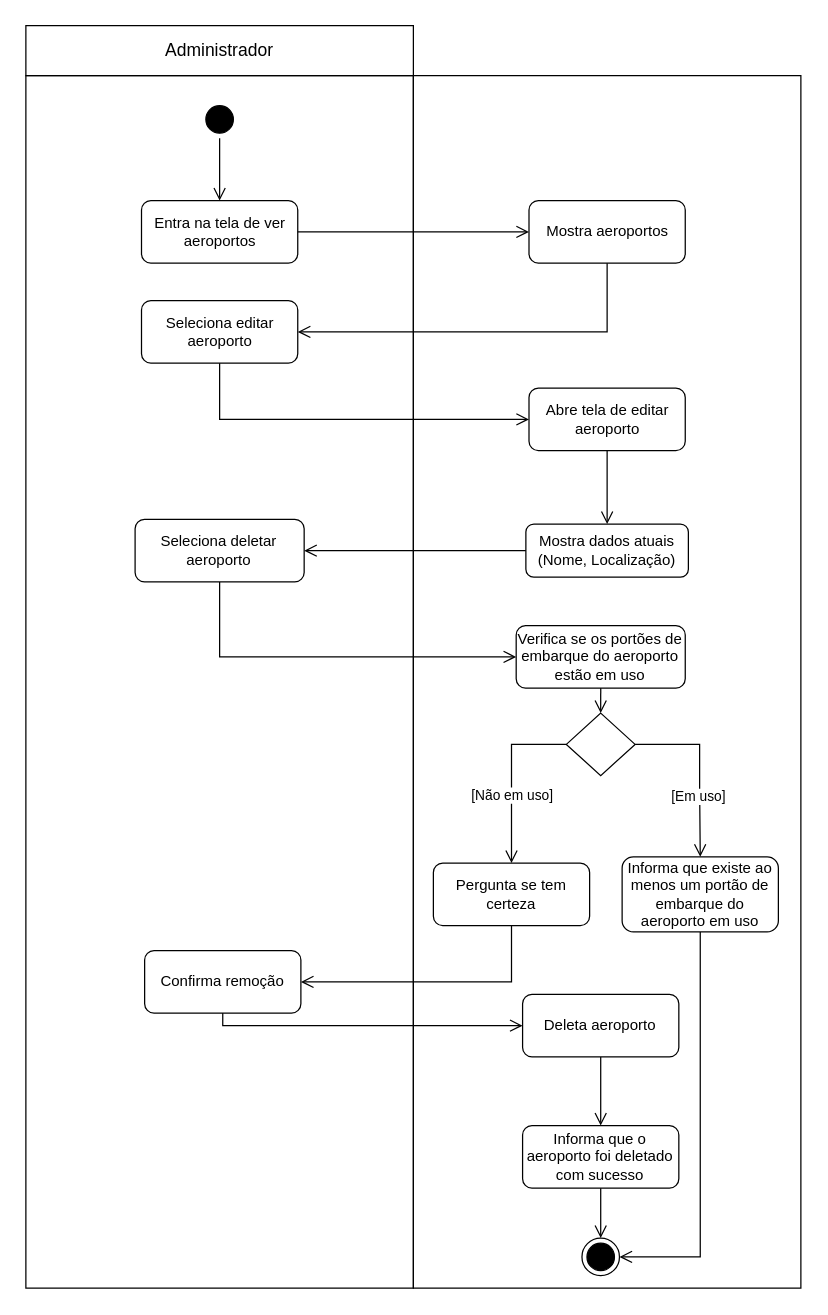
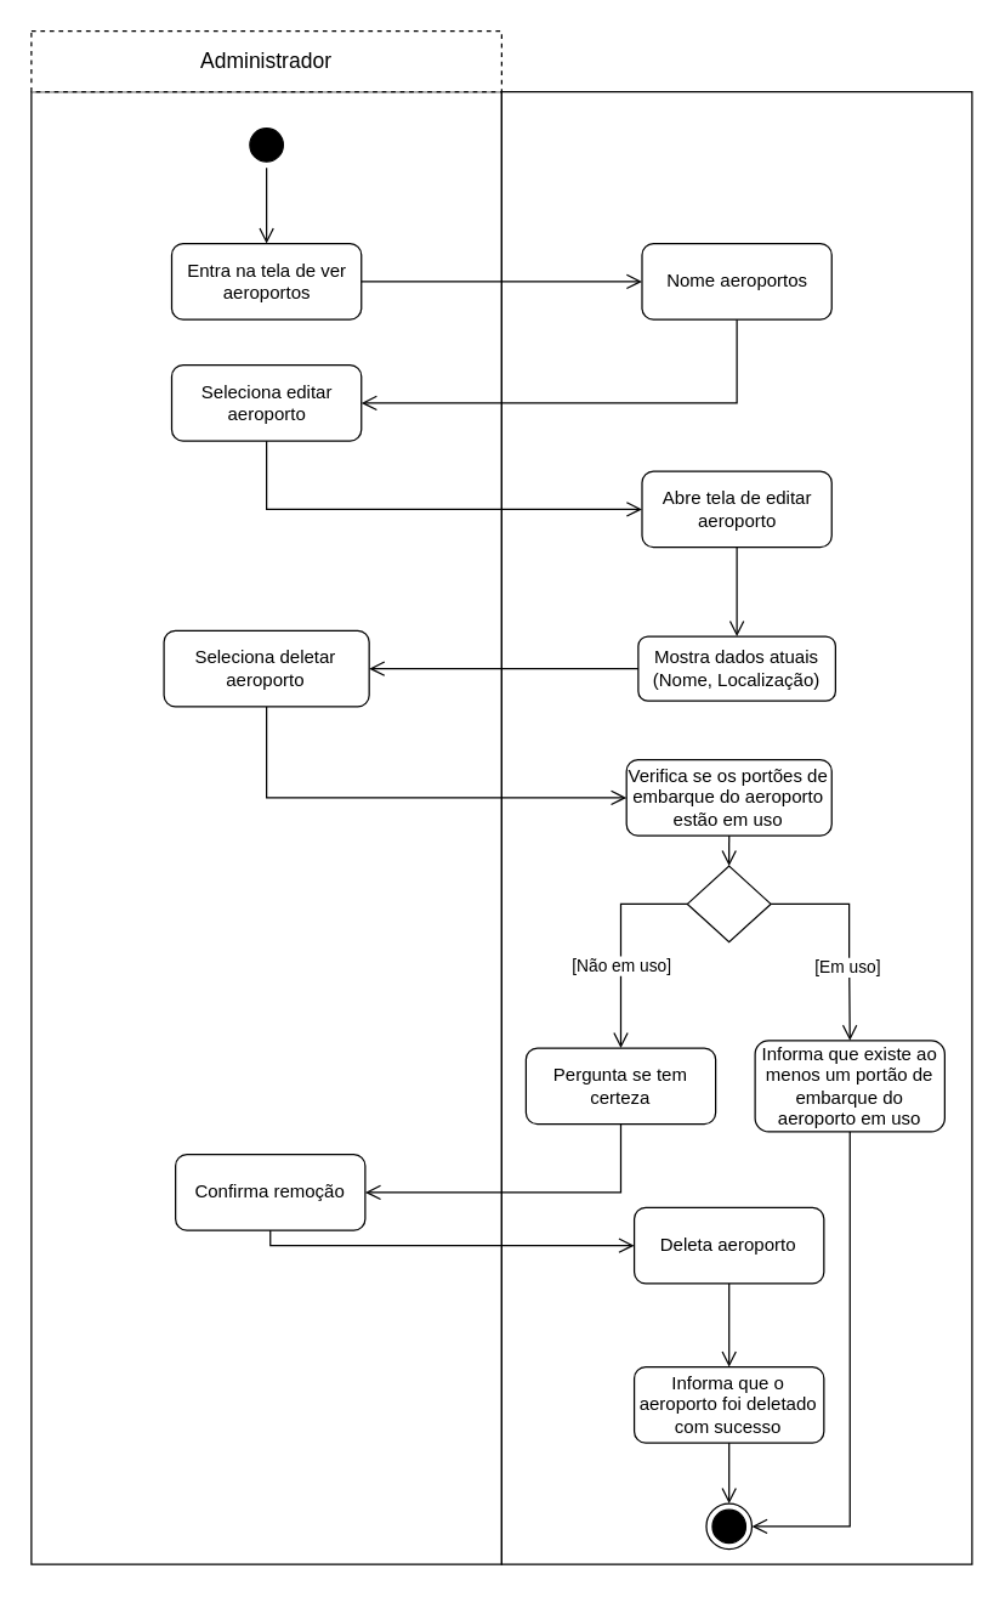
  <mxCell id="0" />
  <mxCell id="1" parent="0" />
  <mxCell id="2" value="" style="rounded=0;whiteSpace=wrap;html=1;" vertex="1" parent="1"><mxGeometry x="20" y="60" width="310" height="970" as="geometry" /></mxCell>
  <mxCell id="3" value="" style="rounded=0;whiteSpace=wrap;html=1;" vertex="1" parent="1"><mxGeometry x="330" y="60" width="310" height="970" as="geometry" /></mxCell>
- <mxCell id="4" value="&lt;font style=&quot;font-size: 14px;&quot;&gt;Administrador&lt;/font&gt;" style="rounded=0;whiteSpace=wrap;html=1;" vertex="1" parent="1"><mxGeometry x="20" y="20" width="310" height="40" as="geometry" /></mxCell>
+ <mxCell id="4" value="&lt;font style=&quot;font-size: 14px;&quot;&gt;Administrador&lt;/font&gt;" style="rounded=0;whiteSpace=wrap;html=1;dashed=1;" vertex="1" parent="1"><mxGeometry x="20" y="20" width="310" height="40" as="geometry" /></mxCell>
  <mxCell id="5" value="" style="ellipse;html=1;shape=startState;fillColor=#000000;strokeColor=#000000;" vertex="1" parent="1"><mxGeometry x="160" y="80" width="30" height="30" as="geometry" /></mxCell>
  <mxCell id="6" value="" style="edgeStyle=orthogonalEdgeStyle;html=1;verticalAlign=bottom;endArrow=open;endSize=8;strokeColor=#000000;rounded=0;entryX=0.5;entryY=0;entryDx=0;entryDy=0;" edge="1" parent="1" source="5" target="7"><mxGeometry relative="1" as="geometry"><mxPoint x="191" y="170" as="targetPoint" /></mxGeometry></mxCell>
  <mxCell id="7" value="Entra na tela de ver aeroportos" style="rounded=1;whiteSpace=wrap;html=1;" vertex="1" parent="1"><mxGeometry x="112.5" y="160" width="125" height="50" as="geometry" /></mxCell>
  <mxCell id="8" value="Mostra dados atuais (Nome, Localização)" style="rounded=1;whiteSpace=wrap;html=1;" vertex="1" parent="1"><mxGeometry x="420" y="418.75" width="130" height="42.5" as="geometry" /></mxCell>
  <mxCell id="9" value="Seleciona deletar aeroporto" style="rounded=1;whiteSpace=wrap;html=1;" vertex="1" parent="1"><mxGeometry x="107.38" y="415" width="135.25" height="50" as="geometry" /></mxCell>
  <mxCell id="10" value="" style="edgeStyle=orthogonalEdgeStyle;html=1;verticalAlign=bottom;endArrow=open;endSize=8;strokeColor=#000000;rounded=0;entryX=1;entryY=0.5;entryDx=0;entryDy=0;exitX=0;exitY=0.5;exitDx=0;exitDy=0;" edge="1" parent="1" source="8" target="9"><mxGeometry relative="1" as="geometry"><mxPoint x="521" y="260" as="targetPoint" /><mxPoint x="416" y="260" as="sourcePoint" /></mxGeometry></mxCell>
  <mxCell id="11" value="Deleta aeroporto" style="rounded=1;whiteSpace=wrap;html=1;" vertex="1" parent="1"><mxGeometry x="417.37" y="795" width="125" height="50" as="geometry" /></mxCell>
  <mxCell id="12" value="&lt;div&gt;Informa que o aeroporto foi deletado com sucesso&lt;br&gt;&lt;/div&gt;" style="rounded=1;whiteSpace=wrap;html=1;" vertex="1" parent="1"><mxGeometry x="417.37" y="900" width="125" height="50" as="geometry" /></mxCell>
  <mxCell id="13" value="" style="edgeStyle=orthogonalEdgeStyle;html=1;verticalAlign=bottom;endArrow=open;endSize=8;strokeColor=#000000;rounded=0;entryX=0.5;entryY=0;entryDx=0;entryDy=0;exitX=0.5;exitY=1;exitDx=0;exitDy=0;" edge="1" parent="1" source="11" target="12"><mxGeometry relative="1" as="geometry"><mxPoint x="481" y="430" as="targetPoint" /><mxPoint x="531" y="430" as="sourcePoint" /></mxGeometry></mxCell>
  <mxCell id="14" value="" style="ellipse;html=1;shape=endState;fillColor=#000000;strokeColor=#000000;" vertex="1" parent="1"><mxGeometry x="464.87" y="990" width="30" height="30" as="geometry" /></mxCell>
- <mxCell id="15" value="Mostra aeroportos" style="rounded=1;whiteSpace=wrap;html=1;" vertex="1" parent="1"><mxGeometry x="422.5" y="160" width="125" height="50" as="geometry" /></mxCell>
+ <mxCell id="15" value="Nome aeroportos" style="rounded=1;whiteSpace=wrap;html=1;" vertex="1" parent="1"><mxGeometry x="422.5" y="160" width="125" height="50" as="geometry" /></mxCell>
  <mxCell id="16" value="" style="edgeStyle=orthogonalEdgeStyle;html=1;verticalAlign=bottom;endArrow=open;endSize=8;strokeColor=#000000;rounded=0;entryX=0;entryY=0.5;entryDx=0;entryDy=0;exitX=1;exitY=0.5;exitDx=0;exitDy=0;" edge="1" parent="1" source="7" target="15"><mxGeometry relative="1" as="geometry"><mxPoint x="248" y="285" as="targetPoint" /><mxPoint x="496" y="285" as="sourcePoint" /></mxGeometry></mxCell>
  <mxCell id="17" value="Seleciona editar aeroporto" style="rounded=1;whiteSpace=wrap;html=1;" vertex="1" parent="1"><mxGeometry x="112.5" y="240" width="125" height="50" as="geometry" /></mxCell>
  <mxCell id="18" value="" style="edgeStyle=orthogonalEdgeStyle;html=1;verticalAlign=bottom;endArrow=open;endSize=8;strokeColor=#000000;rounded=0;entryX=1;entryY=0.5;entryDx=0;entryDy=0;exitX=0.5;exitY=1;exitDx=0;exitDy=0;" edge="1" parent="1" source="15" target="17"><mxGeometry relative="1" as="geometry"><mxPoint x="433" y="195" as="targetPoint" /><mxPoint x="248" y="195" as="sourcePoint" /></mxGeometry></mxCell>
  <mxCell id="19" value="" style="edgeStyle=orthogonalEdgeStyle;html=1;verticalAlign=bottom;endArrow=open;endSize=8;strokeColor=#000000;rounded=0;exitX=0.5;exitY=1;exitDx=0;exitDy=0;entryX=0;entryY=0.5;entryDx=0;entryDy=0;" edge="1" parent="1" source="17" target="20"><mxGeometry relative="1" as="geometry"><mxPoint x="433" y="195" as="targetPoint" /><mxPoint x="248" y="195" as="sourcePoint" /></mxGeometry></mxCell>
  <mxCell id="20" value="Abre tela de editar aeroporto" style="rounded=1;whiteSpace=wrap;html=1;" vertex="1" parent="1"><mxGeometry x="422.5" y="310" width="125" height="50" as="geometry" /></mxCell>
  <mxCell id="21" value="" style="edgeStyle=orthogonalEdgeStyle;html=1;verticalAlign=bottom;endArrow=open;endSize=8;strokeColor=#000000;rounded=0;exitX=0.5;exitY=1;exitDx=0;exitDy=0;entryX=0.5;entryY=0;entryDx=0;entryDy=0;" edge="1" parent="1" source="20" target="8"><mxGeometry relative="1" as="geometry"><mxPoint x="485" y="400" as="targetPoint" /><mxPoint x="433" y="435" as="sourcePoint" /></mxGeometry></mxCell>
  <mxCell id="22" value="" style="edgeStyle=orthogonalEdgeStyle;html=1;verticalAlign=bottom;endArrow=open;endSize=8;strokeColor=#000000;rounded=0;entryX=0.5;entryY=0;entryDx=0;entryDy=0;exitX=0.5;exitY=1;exitDx=0;exitDy=0;" edge="1" parent="1" source="12" target="14"><mxGeometry relative="1" as="geometry"><mxPoint x="408.26" y="930" as="targetPoint" /><mxPoint x="408.26" y="870" as="sourcePoint" /></mxGeometry></mxCell>
  <mxCell id="23" value="Verifica se os portões de embarque do aeroporto estão em uso" style="rounded=1;whiteSpace=wrap;html=1;" vertex="1" parent="1"><mxGeometry x="412.25" y="500" width="135.25" height="50" as="geometry" /></mxCell>
  <mxCell id="24" value="" style="edgeStyle=orthogonalEdgeStyle;html=1;verticalAlign=bottom;endArrow=open;endSize=8;strokeColor=#000000;rounded=0;entryX=0;entryY=0.5;entryDx=0;entryDy=0;exitX=0.5;exitY=1;exitDx=0;exitDy=0;" edge="1" parent="1" source="9" target="23"><mxGeometry relative="1" as="geometry"><mxPoint x="252.63" y="450" as="targetPoint" /><mxPoint x="430" y="450" as="sourcePoint" /></mxGeometry></mxCell>
  <mxCell id="25" value="Confirma remoção" style="rounded=1;whiteSpace=wrap;html=1;" vertex="1" parent="1"><mxGeometry x="115.01" y="760" width="125" height="50" as="geometry" /></mxCell>
  <mxCell id="26" value="Pergunta se tem certeza" style="rounded=1;whiteSpace=wrap;html=1;" vertex="1" parent="1"><mxGeometry x="346" y="690" width="125" height="50" as="geometry" /></mxCell>
  <mxCell id="27" value="" style="edgeStyle=orthogonalEdgeStyle;html=1;verticalAlign=bottom;endArrow=open;endSize=8;strokeColor=#000000;rounded=0;entryX=1;entryY=0.5;entryDx=0;entryDy=0;exitX=0.5;exitY=1;exitDx=0;exitDy=0;" edge="1" parent="1" source="26" target="25"><mxGeometry relative="1" as="geometry"><mxPoint x="422.25" y="535" as="targetPoint" /><mxPoint x="185.005" y="475" as="sourcePoint" /></mxGeometry></mxCell>
  <mxCell id="28" value="" style="edgeStyle=orthogonalEdgeStyle;html=1;verticalAlign=bottom;endArrow=open;endSize=8;strokeColor=#000000;rounded=0;exitX=0.5;exitY=1;exitDx=0;exitDy=0;entryX=0;entryY=0.5;entryDx=0;entryDy=0;" edge="1" parent="1" source="25" target="11"><mxGeometry relative="1" as="geometry"><mxPoint x="250.01" y="785" as="targetPoint" /><mxPoint x="497.5" y="750" as="sourcePoint" /></mxGeometry></mxCell>
  <mxCell id="29" value="" style="rhombus;whiteSpace=wrap;html=1;" vertex="1" parent="1"><mxGeometry x="452.37" y="570" width="55" height="50" as="geometry" /></mxCell>
  <mxCell id="30" value="" style="edgeStyle=orthogonalEdgeStyle;html=1;verticalAlign=bottom;endArrow=open;endSize=8;strokeColor=#000000;rounded=0;entryX=0.5;entryY=0;entryDx=0;entryDy=0;exitX=1;exitY=0.5;exitDx=0;exitDy=0;" edge="1" parent="1" source="29" target="34"><mxGeometry relative="1" as="geometry"><mxPoint x="496.02" y="665" as="targetPoint" /><mxPoint x="506.52" y="555" as="sourcePoint" /><Array as="points"><mxPoint x="559" y="595" /><mxPoint x="559" y="630" /><mxPoint x="559" y="630" /></Array></mxGeometry></mxCell>
  <mxCell id="31" value="" style="edgeStyle=orthogonalEdgeStyle;html=1;verticalAlign=bottom;endArrow=open;endSize=8;strokeColor=#000000;rounded=0;entryX=0.5;entryY=0;entryDx=0;entryDy=0;exitX=0;exitY=0.5;exitDx=0;exitDy=0;" edge="1" parent="1" source="29" target="26"><mxGeometry relative="1" as="geometry"><mxPoint x="356.02" y="665" as="targetPoint" /><mxPoint x="505.52" y="555" as="sourcePoint" /></mxGeometry></mxCell>
  <mxCell id="32" value="[Não em uso]" style="edgeLabel;html=1;align=center;verticalAlign=middle;resizable=0;points=[];" vertex="1" connectable="0" parent="31"><mxGeometry x="-0.349" y="-2" relative="1" as="geometry"><mxPoint x="2" y="39" as="offset" /></mxGeometry></mxCell>
  <mxCell id="33" value="" style="edgeStyle=orthogonalEdgeStyle;html=1;verticalAlign=bottom;endArrow=open;endSize=8;strokeColor=#000000;rounded=0;entryX=0.5;entryY=0;entryDx=0;entryDy=0;exitX=0.5;exitY=1;exitDx=0;exitDy=0;" edge="1" parent="1" source="23" target="29"><mxGeometry relative="1" as="geometry"><mxPoint x="422.25" y="535" as="targetPoint" /><mxPoint x="185.005" y="475" as="sourcePoint" /></mxGeometry></mxCell>
  <mxCell id="34" value="Informa que existe ao menos um portão de embarque do aeroporto em uso" style="rounded=1;whiteSpace=wrap;html=1;" vertex="1" parent="1"><mxGeometry x="497" y="685" width="125" height="60" as="geometry" /></mxCell>
  <mxCell id="35" value="[Em uso]" style="edgeLabel;html=1;align=center;verticalAlign=middle;resizable=0;points=[];" vertex="1" connectable="0" parent="1"><mxGeometry x="554.5" y="640.005" as="geometry"><mxPoint x="3" y="-4" as="offset" /></mxGeometry></mxCell>
  <mxCell id="36" value="" style="edgeStyle=orthogonalEdgeStyle;html=1;verticalAlign=bottom;endArrow=open;endSize=8;strokeColor=#000000;rounded=0;entryX=1;entryY=0.5;entryDx=0;entryDy=0;exitX=0.5;exitY=1;exitDx=0;exitDy=0;" edge="1" parent="1" source="34" target="14"><mxGeometry relative="1" as="geometry"><mxPoint x="250.01" y="785" as="targetPoint" /><mxPoint x="418.5" y="750" as="sourcePoint" /></mxGeometry></mxCell>
